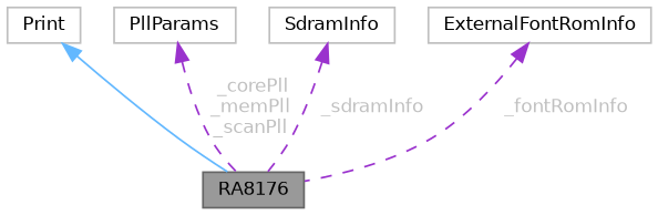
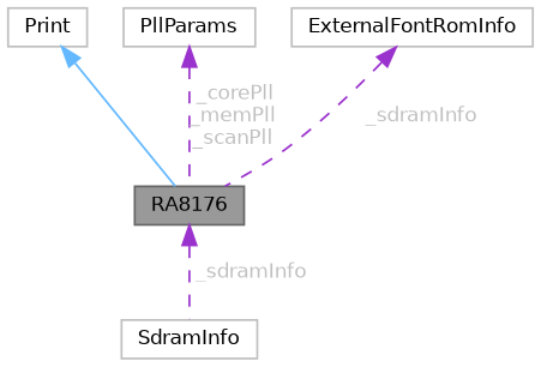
  digraph {
    node [color=grey75 fillcolor=white fontname=Helvetica fontsize=10 shape=box style=filled]
    edge [color=darkorchid3 dir=back fontname=Helvetica fontsize=10 labelfontname=Helvetica labelfontsize=10 style=dashed fontcolor=grey]
    n1 [color=gray40 fillcolor=grey60 fontcolor=black height=0.2 label=RA8176 width=0.4]
    n2 [height=0.2 label=Print width=0.4]
    n3 [height=0.2 label=PllParams width=0.4]
    n4 [height=0.2 label=SdramInfo width=0.4]
    n5 [height=0.2 label=ExternalFontRomInfo width=0.4]
    n2 -> n1 [color=steelblue1 style=solid fontcolor=""]
    n3 -> n1 [label=" _corePll\n_memPll\n_scanPll"]
-   n4 -> n1 [label=" _sdramInfo"]
-   n5 -> n1 [label=" _fontRomInfo"]
+   n1 -> n4 [label=" _sdramInfo"]
+   n5 -> n1 [label=" _sdramInfo"]
  }
